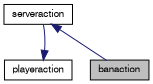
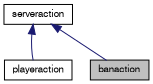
  digraph {
    node [color=black fillcolor=white fontname=FreeSans fontsize=10 shape=record style=filled]
    edge [color=midnightblue dir=back fontname=FreeSans fontsize=10 labelfontname=FreeSans labelfontsize=10 style=solid]
    n1 [fillcolor=grey75 fontcolor=black height=0.2 label=banaction width=0.4]
    n2 [height=0.2 label=playeraction width=0.4]
    n3 [height=0.2 label=serveraction width=0.4]
    n3 -> n1
-   n2 -> n3
+   n3 -> n2
  }
